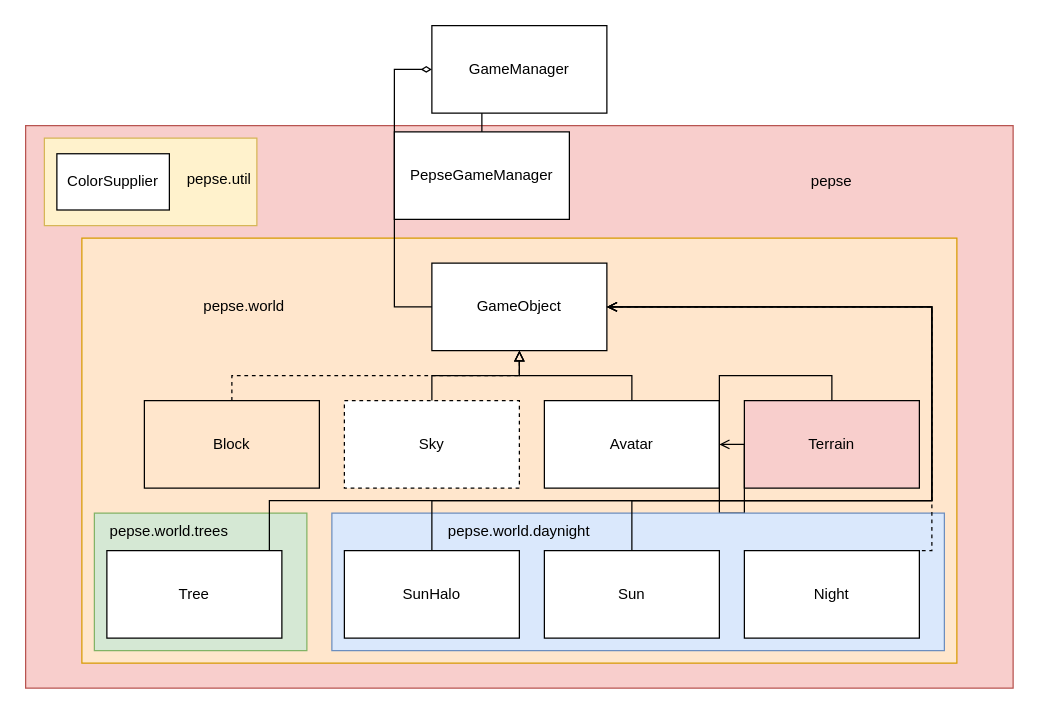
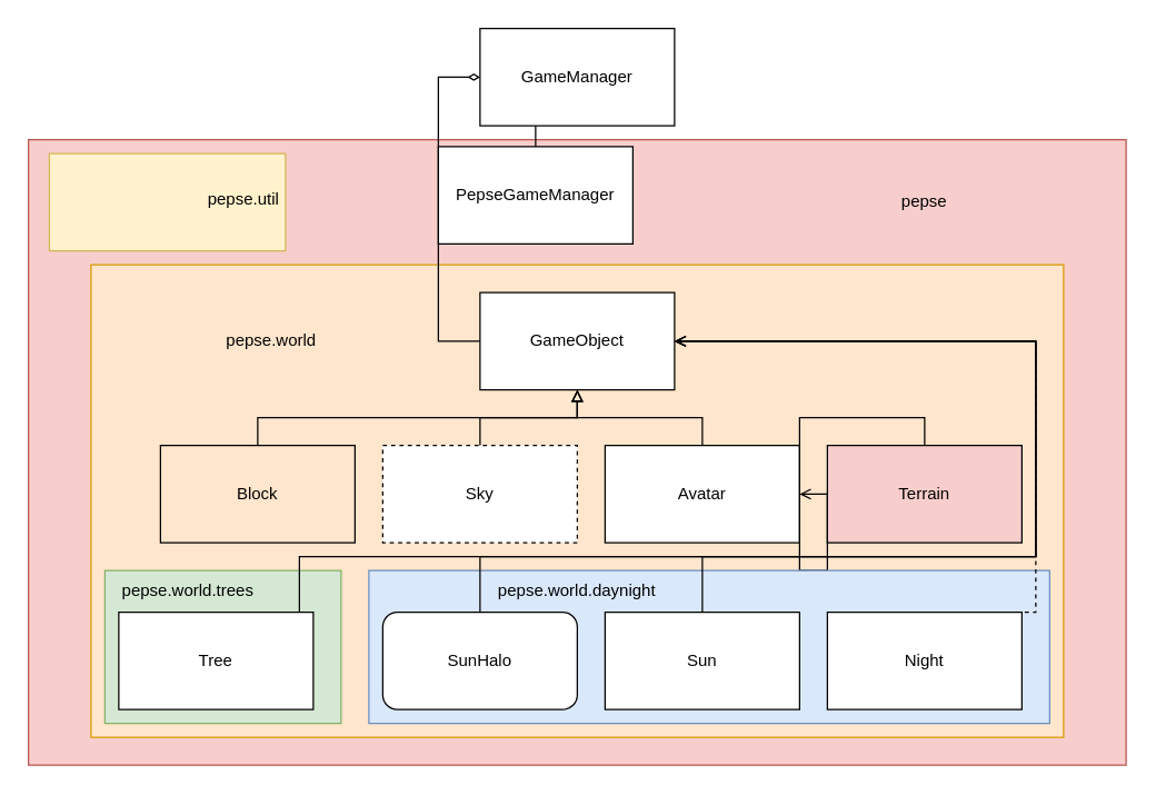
  <mxCell id="0" />
  <mxCell id="1" parent="0" />
  <mxCell id="2" value="" style="rounded=0;whiteSpace=wrap;html=1;fillColor=#f8cecc;strokeColor=#b85450;" vertex="1" parent="1"><mxGeometry x="20" y="100" width="790" height="450" as="geometry" /></mxCell>
  <mxCell id="3" value="" style="rounded=0;whiteSpace=wrap;html=1;fillColor=#ffe6cc;strokeColor=#d79b00;" vertex="1" parent="1"><mxGeometry x="65" y="190" width="700" height="340" as="geometry" /></mxCell>
  <mxCell id="4" value="" style="edgeStyle=orthogonalEdgeStyle;rounded=0;orthogonalLoop=1;jettySize=auto;html=1;endArrow=block;endFill=0;" edge="1" parent="1" source="5" target="6"><mxGeometry relative="1" as="geometry" /></mxCell>
  <mxCell id="5" value="PepseGameManager" style="rounded=0;whiteSpace=wrap;html=1;" vertex="1" parent="1"><mxGeometry x="315" y="105" width="140" height="70" as="geometry" /></mxCell>
  <mxCell id="6" value="GameManager" style="rounded=0;whiteSpace=wrap;html=1;" vertex="1" parent="1"><mxGeometry x="345" y="20" width="140" height="70" as="geometry" /></mxCell>
  <mxCell id="7" value="" style="edgeStyle=orthogonalEdgeStyle;rounded=0;orthogonalLoop=1;jettySize=auto;html=1;endArrow=block;endFill=0;" edge="1" parent="1" source="8" target="16"><mxGeometry relative="1" as="geometry"><Array as="points"><mxPoint x="505" y="300" /><mxPoint x="415" y="300" /></Array></mxGeometry></mxCell>
  <mxCell id="8" value="Avatar" style="rounded=0;whiteSpace=wrap;html=1;" vertex="1" parent="1"><mxGeometry x="435" y="320" width="140" height="70" as="geometry" /></mxCell>
  <mxCell id="9" style="edgeStyle=orthogonalEdgeStyle;rounded=0;orthogonalLoop=1;jettySize=auto;html=1;exitX=0.5;exitY=0;exitDx=0;exitDy=0;endArrow=open;endFill=0;strokeWidth=1;" edge="1" parent="1" source="10" target="8"><mxGeometry relative="1" as="geometry" /></mxCell>
  <mxCell id="10" value="Terrain" style="rounded=0;whiteSpace=wrap;html=1;fillColor=#f8cecc;" vertex="1" parent="1"><mxGeometry x="595" y="320" width="140" height="70" as="geometry" /></mxCell>
  <mxCell id="11" value="" style="edgeStyle=orthogonalEdgeStyle;rounded=0;orthogonalLoop=1;jettySize=auto;html=1;endArrow=block;endFill=0;" edge="1" parent="1" source="12" target="16"><mxGeometry relative="1" as="geometry" /></mxCell>
  <mxCell id="12" value="Sky" style="rounded=0;whiteSpace=wrap;html=1;dashed=1;" vertex="1" parent="1"><mxGeometry x="275" y="320" width="140" height="70" as="geometry" /></mxCell>
- <mxCell id="13" value="" style="edgeStyle=orthogonalEdgeStyle;rounded=0;orthogonalLoop=1;jettySize=auto;html=1;endArrow=block;endFill=0;dashed=1;" edge="1" parent="1" source="14" target="16"><mxGeometry relative="1" as="geometry"><Array as="points"><mxPoint x="185" y="300" /><mxPoint x="415" y="300" /></Array></mxGeometry></mxCell>
+ <mxCell id="13" value="" style="edgeStyle=orthogonalEdgeStyle;rounded=0;orthogonalLoop=1;jettySize=auto;html=1;endArrow=block;endFill=0;" edge="1" parent="1" source="14" target="16"><mxGeometry relative="1" as="geometry"><Array as="points"><mxPoint x="185" y="300" /><mxPoint x="415" y="300" /></Array></mxGeometry></mxCell>
  <mxCell id="14" value="Block" style="rounded=0;whiteSpace=wrap;html=1;fillColor=#ffe6cc;" vertex="1" parent="1"><mxGeometry x="115" y="320" width="140" height="70" as="geometry" /></mxCell>
  <mxCell id="15" style="edgeStyle=orthogonalEdgeStyle;rounded=0;orthogonalLoop=1;jettySize=auto;html=1;exitX=1;exitY=0.5;exitDx=0;exitDy=0;endArrow=diamondThin;endFill=0;strokeWidth=1;" edge="1" parent="1" source="16"><mxGeometry relative="1" as="geometry"><mxPoint x="345" y="55" as="targetPoint" /><Array as="points"><mxPoint x="315" y="245" /><mxPoint x="315" y="55" /></Array></mxGeometry></mxCell>
  <mxCell id="16" value="GameObject" style="rounded=0;whiteSpace=wrap;html=1;" vertex="1" parent="1"><mxGeometry x="345" y="210" width="140" height="70" as="geometry" /></mxCell>
  <mxCell id="17" value="" style="rounded=0;whiteSpace=wrap;html=1;fillColor=#dae8fc;strokeColor=#6c8ebf;" vertex="1" parent="1"><mxGeometry x="265" y="410" width="490" height="110" as="geometry" /></mxCell>
  <mxCell id="18" style="edgeStyle=orthogonalEdgeStyle;rounded=0;orthogonalLoop=1;jettySize=auto;html=1;exitX=0.5;exitY=0;exitDx=0;exitDy=0;entryX=1;entryY=0.5;entryDx=0;entryDy=0;endArrow=open;endFill=0;strokeWidth=1;" edge="1" parent="1" source="19" target="16"><mxGeometry relative="1" as="geometry"><Array as="points"><mxPoint x="345" y="400" /><mxPoint x="745" y="400" /><mxPoint x="745" y="245" /></Array></mxGeometry></mxCell>
- <mxCell id="19" value="SunHalo" style="rounded=0;whiteSpace=wrap;html=1;" vertex="1" parent="1"><mxGeometry x="275" y="440" width="140" height="70" as="geometry" /></mxCell>
+ <mxCell id="19" value="SunHalo" style="whiteSpace=wrap;html=1;rounded=1;" vertex="1" parent="1"><mxGeometry x="275" y="440" width="140" height="70" as="geometry" /></mxCell>
  <mxCell id="20" value="" style="rounded=0;whiteSpace=wrap;html=1;fillColor=#d5e8d4;strokeColor=#82b366;" vertex="1" parent="1"><mxGeometry x="75" y="410" width="170" height="110" as="geometry" /></mxCell>
  <mxCell id="21" style="edgeStyle=orthogonalEdgeStyle;rounded=0;orthogonalLoop=1;jettySize=auto;html=1;exitX=0.5;exitY=0;exitDx=0;exitDy=0;entryX=1;entryY=0.5;entryDx=0;entryDy=0;endArrow=open;endFill=0;strokeWidth=1;" edge="1" parent="1" source="22" target="16"><mxGeometry relative="1" as="geometry"><Array as="points"><mxPoint x="505" y="400" /><mxPoint x="745" y="400" /><mxPoint x="745" y="245" /></Array></mxGeometry></mxCell>
  <mxCell id="22" value="Sun" style="rounded=0;whiteSpace=wrap;html=1;" vertex="1" parent="1"><mxGeometry x="435" y="440" width="140" height="70" as="geometry" /></mxCell>
  <mxCell id="23" style="edgeStyle=orthogonalEdgeStyle;rounded=0;orthogonalLoop=1;jettySize=auto;html=1;exitX=0.5;exitY=0;exitDx=0;exitDy=0;entryX=1;entryY=0.5;entryDx=0;entryDy=0;endArrow=open;endFill=0;strokeWidth=1;" edge="1" parent="1" source="24" target="16"><mxGeometry relative="1" as="geometry"><Array as="points"><mxPoint x="215" y="440" /><mxPoint x="215" y="400" /><mxPoint x="745" y="400" /><mxPoint x="745" y="245" /></Array></mxGeometry></mxCell>
  <mxCell id="24" value="Tree" style="rounded=0;whiteSpace=wrap;html=1;" vertex="1" parent="1"><mxGeometry x="85" y="440" width="140" height="70" as="geometry" /></mxCell>
  <mxCell id="25" style="edgeStyle=orthogonalEdgeStyle;rounded=0;orthogonalLoop=1;jettySize=auto;html=1;exitX=0.5;exitY=0;exitDx=0;exitDy=0;entryX=1;entryY=0.5;entryDx=0;entryDy=0;endArrow=open;endFill=0;strokeWidth=1;dashed=1;" edge="1" parent="1" source="26" target="16"><mxGeometry relative="1" as="geometry"><Array as="points"><mxPoint x="745" y="440" /><mxPoint x="745" y="245" /></Array></mxGeometry></mxCell>
  <mxCell id="26" value="Night" style="rounded=0;whiteSpace=wrap;html=1;" vertex="1" parent="1"><mxGeometry x="595" y="440" width="140" height="70" as="geometry" /></mxCell>
  <mxCell id="27" value="" style="rounded=0;whiteSpace=wrap;html=1;fillColor=#fff2cc;strokeColor=#d6b656;" vertex="1" parent="1"><mxGeometry x="35" y="110" width="170" height="70" as="geometry" /></mxCell>
- <mxCell id="28" value="ColorSupplier" style="rounded=0;whiteSpace=wrap;html=1;" vertex="1" parent="1"><mxGeometry x="45" y="122.5" width="90" height="45" as="geometry" /></mxCell>
  <mxCell id="29" value="pepse" style="text;html=1;strokeColor=none;fillColor=none;align=center;verticalAlign=middle;whiteSpace=wrap;rounded=0;" vertex="1" parent="1"><mxGeometry x="635" y="130" width="60" height="30" as="geometry" /></mxCell>
  <mxCell id="30" value="pepse.world&lt;span style=&quot;color: rgba(0 , 0 , 0 , 0) ; font-family: monospace ; font-size: 0px&quot;&gt;%3CmxGraphModel%3E%3Croot%3E%3CmxCell%20id%3D%220%22%2F%3E%3CmxCell%20id%3D%221%22%20parent%3D%220%22%2F%3E%3CmxCell%20id%3D%222%22%20value%3D%22pepse%22%20style%3D%22text%3Bhtml%3D1%3BstrokeColor%3Dnone%3BfillColor%3Dnone%3Balign%3Dcenter%3BverticalAlign%3Dmiddle%3BwhiteSpace%3Dwrap%3Brounded%3D0%3B%22%20vertex%3D%221%22%20parent%3D%221%22%3E%3CmxGeometry%20x%3D%22660%22%20y%3D%22120%22%20width%3D%2260%22%20height%3D%2230%22%20as%3D%22geometry%22%2F%3E%3C%2FmxCell%3E%3C%2Froot%3E%3C%2FmxGraphModel%3E&lt;/span&gt;" style="text;html=1;strokeColor=none;fillColor=none;align=center;verticalAlign=middle;whiteSpace=wrap;rounded=0;" vertex="1" parent="1"><mxGeometry x="165" y="230" width="60" height="30" as="geometry" /></mxCell>
  <mxCell id="31" value="pepse.util&lt;span style=&quot;color: rgba(0 , 0 , 0 , 0) ; font-family: monospace ; font-size: 0px&quot;&gt;%3CmxGraphModel%3E%3Croot%3E%3CmxCell%20id%3D%220%22%2F%3E%3CmxCell%20id%3D%221%22%20parent%3D%220%22%2F%3E%3CmxCell%20id%3D%222%22%20value%3D%22pepse%22%20style%3D%22text%3Bhtml%3D1%3BstrokeColor%3Dnone%3BfillColor%3Dnone%3Balign%3Dcenter%3BverticalAlign%3Dmiddle%3BwhiteSpace%3Dwrap%3Brounded%3D0%3B%22%20vertex%3D%221%22%20parent%3D%221%22%3E%3CmxGeometry%20x%3D%22660%22%20y%3D%22120%22%20width%3D%2260%22%20height%3D%2230%22%20as%3D%22geometry%22%2F%3E%3C%2FmxCell%3E%3C%2Froot%3E%3C%2FmxGraphModel%&lt;/span&gt;" style="text;html=1;strokeColor=none;fillColor=none;align=center;verticalAlign=middle;whiteSpace=wrap;rounded=0;" vertex="1" parent="1"><mxGeometry x="145" y="128" width="60" height="30" as="geometry" /></mxCell>
  <mxCell id="32" value="pepse.world.trees&lt;span style=&quot;color: rgba(0 , 0 , 0 , 0) ; font-family: monospace ; font-size: 0px&quot;&gt;%3CmxGraphModel%3E%3Croot%3E%3CmxCell%20id%3D%220%22%2F%3E%3CmxCell%20id%3D%221%22%20parent%3D%220%22%2F%3E%3CmxCell%20id%3D%222%22%20value%3D%22pepse%22%20style%3D%22text%3Bhtml%3D1%3BstrokeColor%3Dnone%3BfillColor%3Dnone%3Balign%3Dcenter%3BverticalAlign%3Dmiddle%3BwhiteSpace%3Dwrap%3Brounded%3D0%3B%22%20vertex%3D%221%22%20parent%3D%221%22%3E%3CmxGeometry%20x%3D%22660%22%20y%3D%22120%22%20width%3D%2260%22%20height%3D%2230%22%20as%3D%22geometry%22%2F%3E%3C%2FmxCell%3E%3C%2Froot%3E%3C%2FmxGraphModel%3E.&lt;/span&gt;" style="text;html=1;strokeColor=none;fillColor=none;align=center;verticalAlign=middle;whiteSpace=wrap;rounded=0;" vertex="1" parent="1"><mxGeometry x="105" y="410" width="60" height="30" as="geometry" /></mxCell>
  <mxCell id="33" value="pepse.world.daynight&lt;span style=&quot;color: rgba(0 , 0 , 0 , 0) ; font-family: monospace ; font-size: 0px&quot;&gt;%3CmxGraphModel%3E%3Croot%3E%3CmxCell%20id%3D%220%22%2F%3E%3CmxCell%20id%3D%221%22%20parent%3D%220%22%2F%3E%3CmxCell%20id%3D%222%22%20value%3D%22pepse%22%20style%3D%22text%3Bhtml%3D1%3BstrokeColor%3Dnone%3BfillColor%3Dnone%3Balign%3Dcenter%3BverticalAlign%3Dmiddle%3BwhiteSpace%3Dwrap%3Brounded%3D0%3B%22%20vertex%3D%221%22%20parent%3D%221%22%3E%3CmxGeometry%20x%3D%22660%22%20y%3D%22120%22%20width%3D%2260%22%20height%3D%2230%22%20as%3D%22geometry%22%2F%3E%3C%2FmxCell%3E%3C%2Froot%3E%3C%2FmxGraphModel%3E.&lt;/span&gt;" style="text;html=1;strokeColor=none;fillColor=none;align=center;verticalAlign=middle;whiteSpace=wrap;rounded=0;" vertex="1" parent="1"><mxGeometry x="385" y="410" width="60" height="30" as="geometry" /></mxCell>
